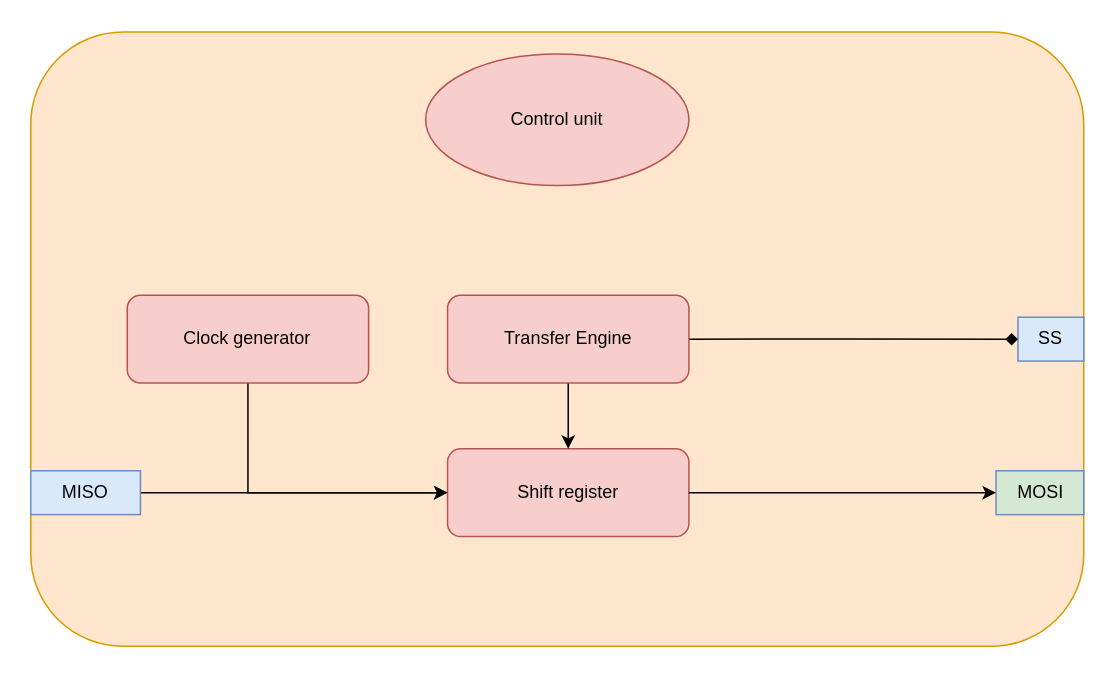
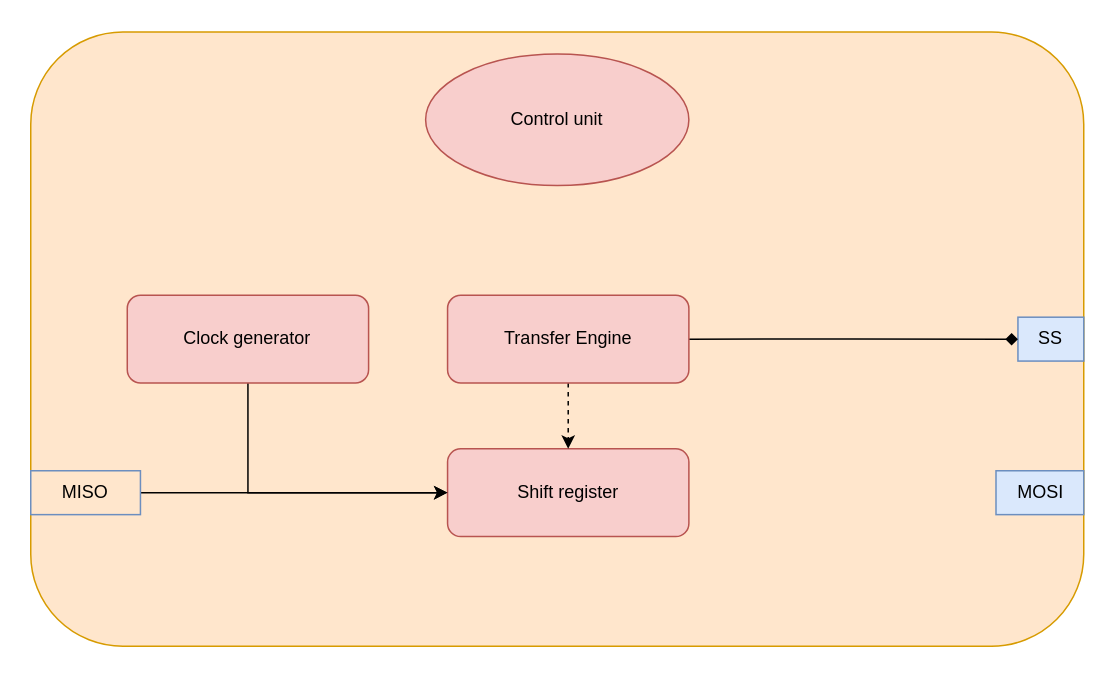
  <mxCell id="0" />
  <mxCell id="1" parent="0" />
  <mxCell id="2" value="" style="group" vertex="1" connectable="0" parent="1"><mxGeometry x="20" y="20.67" width="702" height="409.5" as="geometry" /></mxCell>
  <mxCell id="3" value="" style="rounded=1;whiteSpace=wrap;html=1;fillColor=#ffe6cc;strokeColor=#d79b00;" parent="2" vertex="1"><mxGeometry width="702" height="409.5" as="geometry" /></mxCell>
  <mxCell id="4" value="Control unit" style="ellipse;whiteSpace=wrap;html=1;fillColor=#f8cecc;strokeColor=#b85450;" parent="2" vertex="1"><mxGeometry x="263.25" y="14.625" width="175.5" height="87.75" as="geometry" /></mxCell>
  <mxCell id="5" value="Shift register" style="rounded=1;whiteSpace=wrap;html=1;fillColor=#f8cecc;strokeColor=#b85450;" parent="2" vertex="1"><mxGeometry x="277.875" y="277.875" width="160.875" height="58.5" as="geometry" /></mxCell>
  <mxCell id="6" style="edgeStyle=orthogonalEdgeStyle;rounded=0;html=1;exitX=1;exitY=0.5;jettySize=auto;orthogonalLoop=1;" parent="2" source="7" target="5" edge="1"><mxGeometry relative="1" as="geometry" /></mxCell>
- <mxCell id="7" value="MISO" style="rounded=0;whiteSpace=wrap;html=1;fillColor=#dae8fc;strokeColor=#6c8ebf;" parent="2" vertex="1"><mxGeometry y="292.5" width="73.125" height="29.25" as="geometry" /></mxCell>
+ <mxCell id="7" value="MISO" style="rounded=0;whiteSpace=wrap;html=1;fillColor=#ffe6cc;strokeColor=#6c8ebf;" parent="2" vertex="1"><mxGeometry y="292.5" width="73.125" height="29.25" as="geometry" /></mxCell>
  <mxCell id="8" value="SS" style="rounded=0;whiteSpace=wrap;html=1;fillColor=#dae8fc;strokeColor=#6c8ebf;" parent="2" vertex="1"><mxGeometry x="658.125" y="190.125" width="43.875" height="29.25" as="geometry" /></mxCell>
- <mxCell id="9" value="MOSI" style="rounded=0;whiteSpace=wrap;html=1;fillColor=#d5e8d4;strokeColor=#6c8ebf;" parent="2" vertex="1"><mxGeometry x="643.5" y="292.5" width="58.5" height="29.25" as="geometry" /></mxCell>
- <mxCell id="10" style="edgeStyle=orthogonalEdgeStyle;rounded=0;html=1;exitX=1;exitY=0.5;entryX=0;entryY=0.5;jettySize=auto;orthogonalLoop=1;" parent="2" source="5" target="9" edge="1"><mxGeometry relative="1" as="geometry" /></mxCell>
- <mxCell id="11" style="edgeStyle=orthogonalEdgeStyle;rounded=0;html=1;exitX=0.5;exitY=1;entryX=0.5;entryY=0;jettySize=auto;orthogonalLoop=1;" parent="2" source="13" target="5" edge="1"><mxGeometry relative="1" as="geometry" /></mxCell>
+ <mxCell id="9" value="MOSI" style="rounded=0;whiteSpace=wrap;html=1;fillColor=#dae8fc;strokeColor=#6c8ebf;" parent="2" vertex="1"><mxGeometry x="643.5" y="292.5" width="58.5" height="29.25" as="geometry" /></mxCell>
+ <mxCell id="11" style="edgeStyle=orthogonalEdgeStyle;rounded=0;html=1;exitX=0.5;exitY=1;entryX=0.5;entryY=0;jettySize=auto;orthogonalLoop=1;dashed=1;" parent="2" source="13" target="5" edge="1"><mxGeometry relative="1" as="geometry" /></mxCell>
  <mxCell id="12" style="edgeStyle=orthogonalEdgeStyle;rounded=0;html=1;exitX=1;exitY=0.5;jettySize=auto;orthogonalLoop=1;endArrow=diamond;" parent="2" source="13" target="8" edge="1"><mxGeometry relative="1" as="geometry" /></mxCell>
  <mxCell id="13" value="Transfer Engine" style="rounded=1;whiteSpace=wrap;html=1;fillColor=#f8cecc;strokeColor=#b85450;" parent="2" vertex="1"><mxGeometry x="277.875" y="175.5" width="160.875" height="58.5" as="geometry" /></mxCell>
  <mxCell id="14" style="edgeStyle=orthogonalEdgeStyle;rounded=0;html=1;exitX=0.5;exitY=1;entryX=0;entryY=0.5;jettySize=auto;orthogonalLoop=1;" parent="2" source="15" target="5" edge="1"><mxGeometry relative="1" as="geometry" /></mxCell>
  <mxCell id="15" value="Clock generator" style="rounded=1;whiteSpace=wrap;html=1;fillColor=#f8cecc;strokeColor=#b85450;" parent="2" vertex="1"><mxGeometry x="64.35" y="175.5" width="160.875" height="58.5" as="geometry" /></mxCell>
